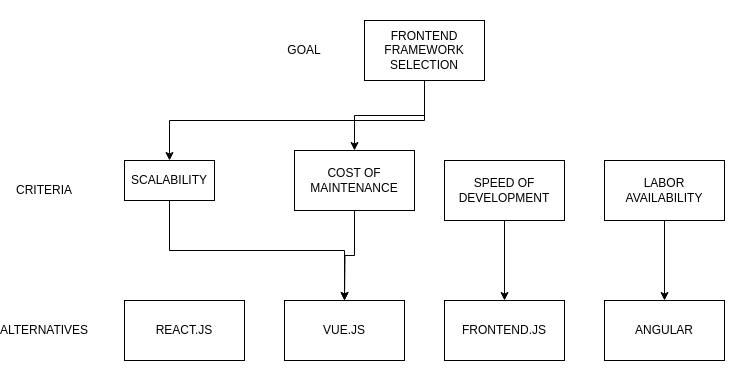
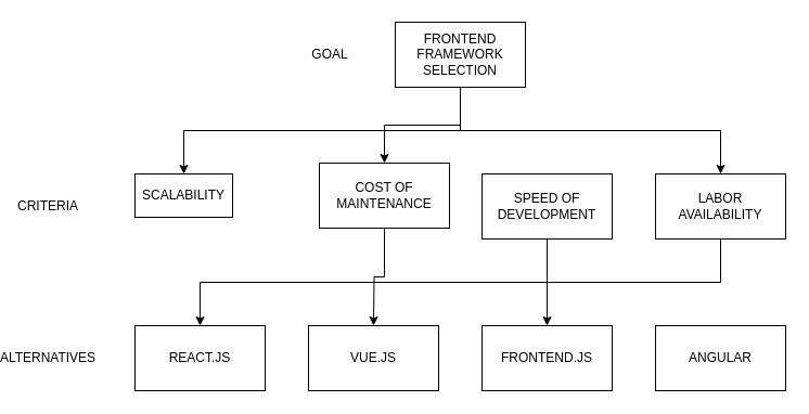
  <mxCell id="0" />
  <mxCell id="1" parent="0" />
  <mxCell id="2" style="edgeStyle=orthogonalEdgeStyle;rounded=0;orthogonalLoop=1;jettySize=auto;html=1;exitX=0.5;exitY=1;exitDx=0;exitDy=0;entryX=0.5;entryY=0;entryDx=0;entryDy=0;" edge="1" parent="1" source="5" target="13"><mxGeometry relative="1" as="geometry" /></mxCell>
  <mxCell id="3" style="edgeStyle=orthogonalEdgeStyle;rounded=0;orthogonalLoop=1;jettySize=auto;html=1;exitX=0.5;exitY=1;exitDx=0;exitDy=0;entryX=0.5;entryY=0;entryDx=0;entryDy=0;" edge="1" parent="1" source="5" target="11"><mxGeometry relative="1" as="geometry" /></mxCell>
+ <mxCell id="4" style="edgeStyle=orthogonalEdgeStyle;rounded=0;orthogonalLoop=1;jettySize=auto;html=1;exitX=0.5;exitY=1;exitDx=0;exitDy=0;" edge="1" parent="1" source="5" target="7"><mxGeometry relative="1" as="geometry" /></mxCell>
  <mxCell id="5" value="FRONTEND FRAMEWORK SELECTION" style="rounded=0;whiteSpace=wrap;html=1;" vertex="1" parent="1"><mxGeometry x="360" y="20" width="120" height="60" as="geometry" /></mxCell>
- <mxCell id="6" style="edgeStyle=orthogonalEdgeStyle;rounded=0;orthogonalLoop=1;jettySize=auto;html=1;exitX=0.5;exitY=1;exitDx=0;exitDy=0;" edge="1" parent="1" source="7" target="20"><mxGeometry relative="1" as="geometry" /></mxCell>
+ <mxCell id="6" style="edgeStyle=orthogonalEdgeStyle;rounded=0;orthogonalLoop=1;jettySize=auto;html=1;exitX=0.5;exitY=1;exitDx=0;exitDy=0;" edge="1" parent="1" source="7" target="17"><mxGeometry relative="1" as="geometry" /></mxCell>
  <mxCell id="7" value="LABOR AVAILABILITY" style="rounded=0;whiteSpace=wrap;html=1;" vertex="1" parent="1"><mxGeometry x="600" y="160" width="120" height="60" as="geometry" /></mxCell>
  <mxCell id="8" style="edgeStyle=orthogonalEdgeStyle;rounded=0;orthogonalLoop=1;jettySize=auto;html=1;exitX=0.5;exitY=1;exitDx=0;exitDy=0;entryX=0.5;entryY=0;entryDx=0;entryDy=0;" edge="1" parent="1" source="9" target="19"><mxGeometry relative="1" as="geometry" /></mxCell>
  <mxCell id="9" value="SPEED OF DEVELOPMENT" style="rounded=0;whiteSpace=wrap;html=1;" vertex="1" parent="1"><mxGeometry x="440" y="160" width="120" height="60" as="geometry" /></mxCell>
  <mxCell id="10" style="edgeStyle=orthogonalEdgeStyle;rounded=0;orthogonalLoop=1;jettySize=auto;html=1;exitX=0.5;exitY=1;exitDx=0;exitDy=0;" edge="1" parent="1" source="11"><mxGeometry relative="1" as="geometry"><mxPoint x="340" y="300" as="targetPoint" /></mxGeometry></mxCell>
  <mxCell id="11" value="COST OF MAINTENANCE" style="rounded=0;whiteSpace=wrap;html=1;" vertex="1" parent="1"><mxGeometry x="290" y="150" width="120" height="60" as="geometry" /></mxCell>
- <mxCell id="12" style="edgeStyle=orthogonalEdgeStyle;rounded=0;orthogonalLoop=1;jettySize=auto;html=1;exitX=0.5;exitY=1;exitDx=0;exitDy=0;entryX=0.5;entryY=0;entryDx=0;entryDy=0;" edge="1" parent="1" source="13" target="18"><mxGeometry relative="1" as="geometry" /></mxCell>
  <mxCell id="13" value="SCALABILITY" style="rounded=0;whiteSpace=wrap;html=1;" vertex="1" parent="1"><mxGeometry x="120" y="160" width="90" height="40" as="geometry" /></mxCell>
  <mxCell id="14" value="GOAL" style="text;html=1;strokeColor=none;fillColor=none;align=center;verticalAlign=middle;whiteSpace=wrap;rounded=0;" vertex="1" parent="1"><mxGeometry x="280" y="40" width="40" height="20" as="geometry" /></mxCell>
  <mxCell id="15" value="CRITERIA" style="text;html=1;strokeColor=none;fillColor=none;align=center;verticalAlign=middle;whiteSpace=wrap;rounded=0;" vertex="1" parent="1"><mxGeometry x="20" y="180" width="40" height="20" as="geometry" /></mxCell>
  <mxCell id="16" value="ALTERNATIVES" style="text;html=1;strokeColor=none;fillColor=none;align=center;verticalAlign=middle;whiteSpace=wrap;rounded=0;" vertex="1" parent="1"><mxGeometry x="20" y="320" width="40" height="20" as="geometry" /></mxCell>
  <mxCell id="17" value="REACT.JS" style="rounded=0;whiteSpace=wrap;html=1;" vertex="1" parent="1"><mxGeometry x="120" y="300" width="120" height="60" as="geometry" /></mxCell>
  <mxCell id="18" value="VUE.JS" style="rounded=0;whiteSpace=wrap;html=1;" vertex="1" parent="1"><mxGeometry x="280" y="300" width="120" height="60" as="geometry" /></mxCell>
  <mxCell id="19" value="FRONTEND.JS" style="rounded=0;whiteSpace=wrap;html=1;" vertex="1" parent="1"><mxGeometry x="440" y="300" width="120" height="60" as="geometry" /></mxCell>
  <mxCell id="20" value="ANGULAR" style="rounded=0;whiteSpace=wrap;html=1;" vertex="1" parent="1"><mxGeometry x="600" y="300" width="120" height="60" as="geometry" /></mxCell>
